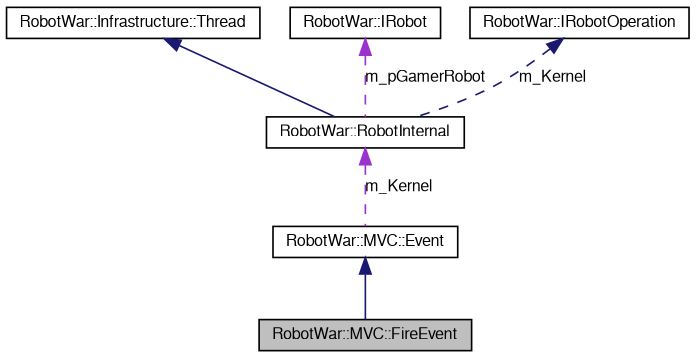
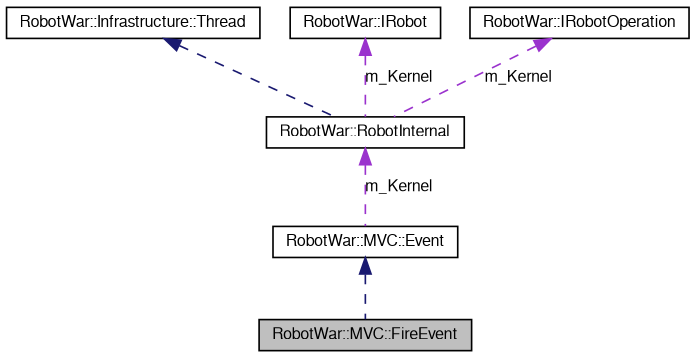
  digraph {
    node [color=black fillcolor=white fontname=FreeSans fontsize=10 shape=record style=filled]
    edge [color=darkorchid3 dir=back fontname=FreeSans fontsize=10 labelfontname=FreeSans labelfontsize=10 style=dashed]
    n1 [fillcolor=grey75 fontcolor=black height=0.2 label="RobotWar::MVC::FireEvent" width=0.4]
    n2 [height=0.2 label="RobotWar::MVC::Event" width=0.4]
    n3 [height=0.2 label="RobotWar::RobotInternal" width=0.4]
    n4 [height=0.2 label="RobotWar::Infrastructure::Thread" width=0.4]
    n5 [height=0.2 label="RobotWar::IRobot" width=0.4]
    n6 [height=0.2 label="RobotWar::IRobotOperation" width=0.4]
-   n2 -> n1 [color=midnightblue style=solid]
+   n2 -> n1 [color=midnightblue]
    n3 -> n2 [label=m_Kernel]
-   n4 -> n3 [color=midnightblue style=solid]
-   n5 -> n3 [label=m_pGamerRobot]
-   n6 -> n3 [color=midnightblue label=m_Kernel]
+   n4 -> n3 [color=midnightblue]
+   n5 -> n3 [label=m_Kernel]
+   n6 -> n3 [label=m_Kernel]
  }
